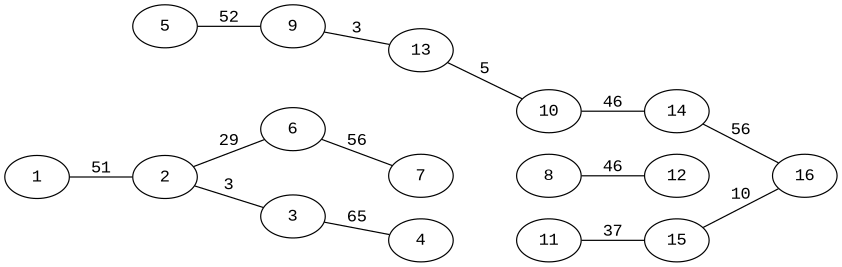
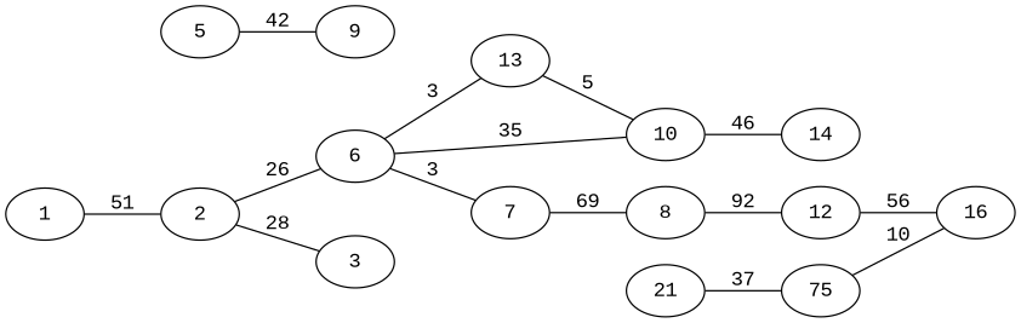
  graph {
    fontname="Liberation Mono"
    rankdir=LR
    node [fontname="Liberation Mono"]
    edge [fontname="Liberation Mono"]
    9
    13
    10
    14
    1
    2
    3
    6
-   4
    7
    12
    16
    8
-   15
-   11
+   15 [label=75]
+   11 [label=21]
    5
-   9 -- 13 [label=3]
+   6 -- 13 [label=3]
    13 -- 10 [label=5]
    10 -- 14 [label=46]
    1 -- 2 [label=51]
-   2 -- 3 [label=3]
-   2 -- 6 [label=29]
-   3 -- 4 [label=65]
-   6 -- 7 [label=56]
-   14 -- 16 [label=56]
-   8 -- 12 [label=46]
+   2 -- 3 [label=28]
+   2 -- 6 [label=26]
+   6 -- 10 [label=35]
+   6 -- 7 [label=3]
+   7 -- 8 [label=69]
+   12 -- 16 [label=56]
+   8 -- 12 [label=92]
    15 -- 16 [label=10]
    11 -- 15 [label=37]
-   5 -- 9 [label=52]
+   5 -- 9 [label=42]
  }
